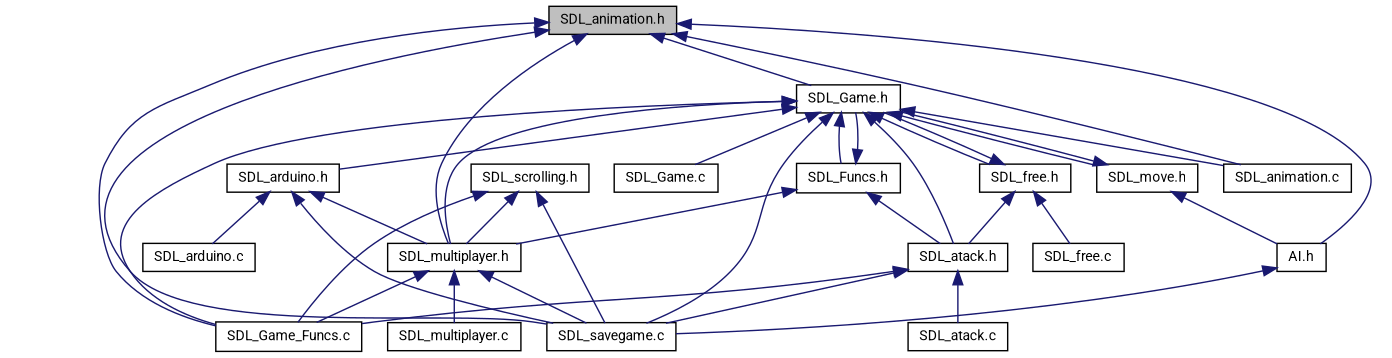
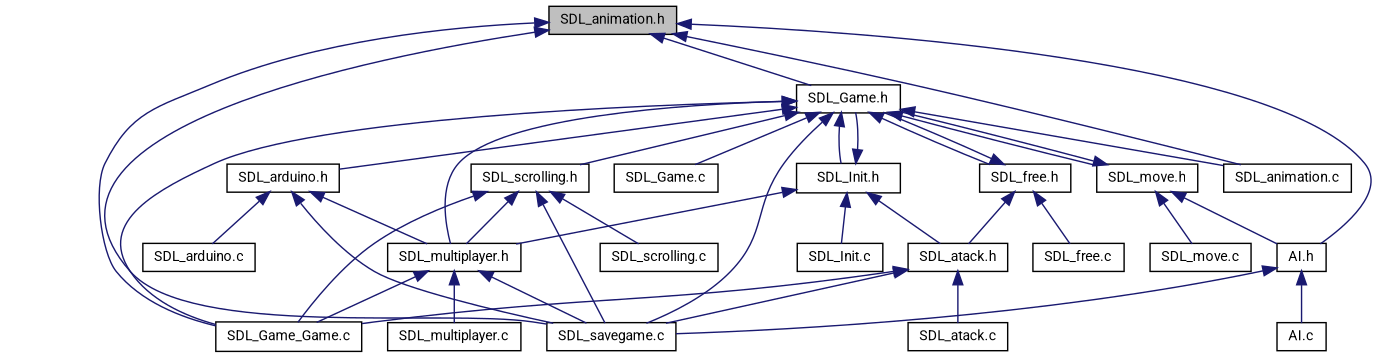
  digraph {
    node [color=black fillcolor=white fontname=Roboto fontsize=10 shape=record style=filled]
    edge [color=midnightblue dir=back fontname=Roboto fontsize=10 labelfontname=Roboto labelfontsize=10 style=solid]
    n1 [fillcolor=grey75 fontcolor=black height=0.2 label="SDL_animation.h" width=0.4]
    n2 [height=0.2 label="SDL_Game.h" width=0.4]
    n3 [height=0.2 label="AI.h" width=0.4]
-   n4 [height=0.2 label="SDL_Game_Funcs.c" width=0.4]
+   n4 [height=0.2 label="SDL_Game_Game.c" width=0.4]
    n5 [height=0.2 label="SDL_savegame.c" width=0.4]
    n6 [height=0.2 label="SDL_multiplayer.h" width=0.4]
    n7 [height=0.2 label="SDL_animation.c" width=0.4]
    n8 [height=0.2 label="SDL_move.h" width=0.4]
    n9 [height=0.2 label="SDL_free.h" width=0.4]
-   n10 [height=0.2 label="SDL_Funcs.h" width=0.4]
+   n10 [height=0.2 label="SDL_Init.h" width=0.4]
    n11 [height=0.2 label="SDL_scrolling.h" width=0.4]
    n12 [height=0.2 label="SDL_arduino.h" width=0.4]
    n13 [height=0.2 label="SDL_Game.c" width=0.4]
+   n14 [height=0.2 label="AI.c" width=0.4]
    n15 [height=0.2 label="SDL_multiplayer.c" width=0.4]
+   n16 [height=0.2 label="SDL_move.c" width=0.4]
    n17 [height=0.2 label="SDL_atack.h" width=0.4]
    n18 [height=0.2 label="SDL_free.c" width=0.4]
+   n19 [height=0.2 label="SDL_Init.c" width=0.4]
+   n20 [height=0.2 label="SDL_scrolling.c" width=0.4]
    n21 [height=0.2 label="SDL_arduino.c" width=0.4]
    n22 [height=0.2 label="SDL_atack.c" width=0.4]
    n1 -> n2
    n1 -> n3
    n1 -> n4
    n1 -> n5
-   n1 -> n6
    n1 -> n7
    n2 -> n4
    n2 -> n5
    n2 -> n6
    n2 -> n7
    n2 -> n8
    n2 -> n9
    n2 -> n10
-   n2 -> n17
+   n2 -> n11
    n2 -> n12
    n2 -> n13
    n3 -> n5
+   n3 -> n14
    n6 -> n4
    n6 -> n5
    n6 -> n15
    n8 -> n2
    n8 -> n3
+   n8 -> n16
    n9 -> n2
    n9 -> n17
    n9 -> n18
    n10 -> n2
    n10 -> n6
    n10 -> n17
+   n10 -> n19
    n11 -> n4
    n11 -> n5
    n11 -> n6
+   n11 -> n20
    n12 -> n5
    n12 -> n6
    n12 -> n21
    n17 -> n4
    n17 -> n5
    n17 -> n22
  }
